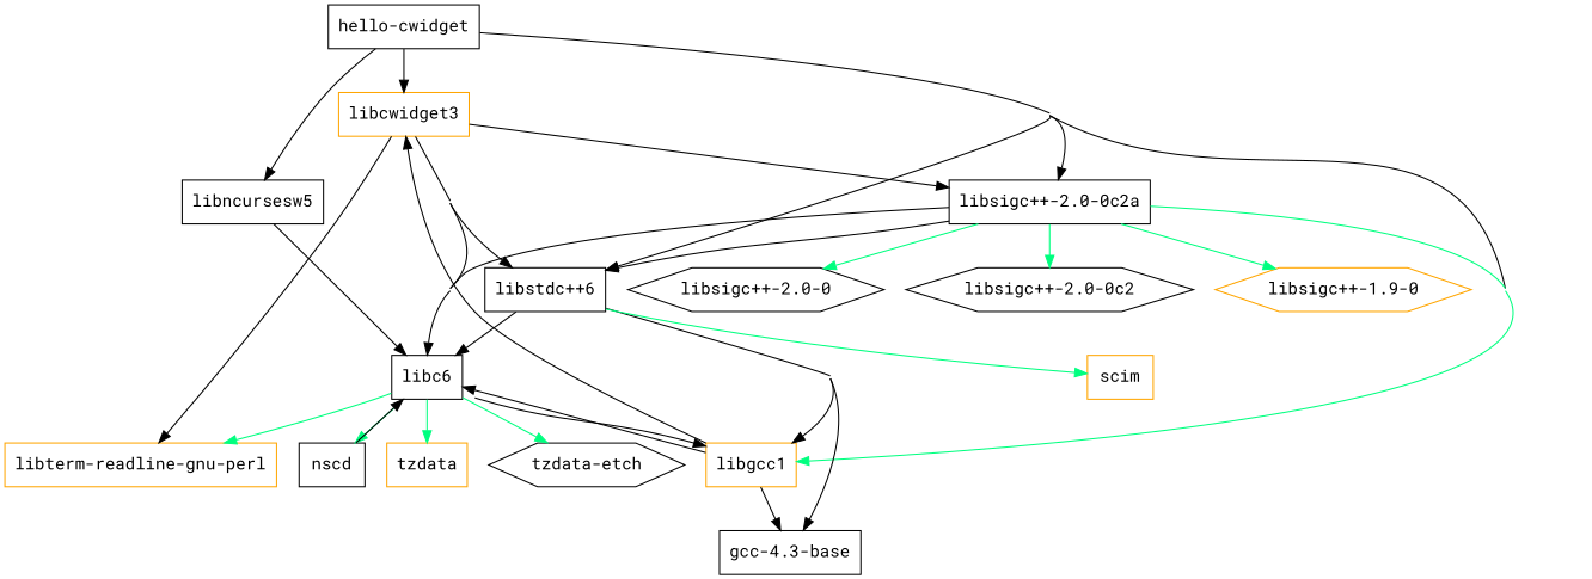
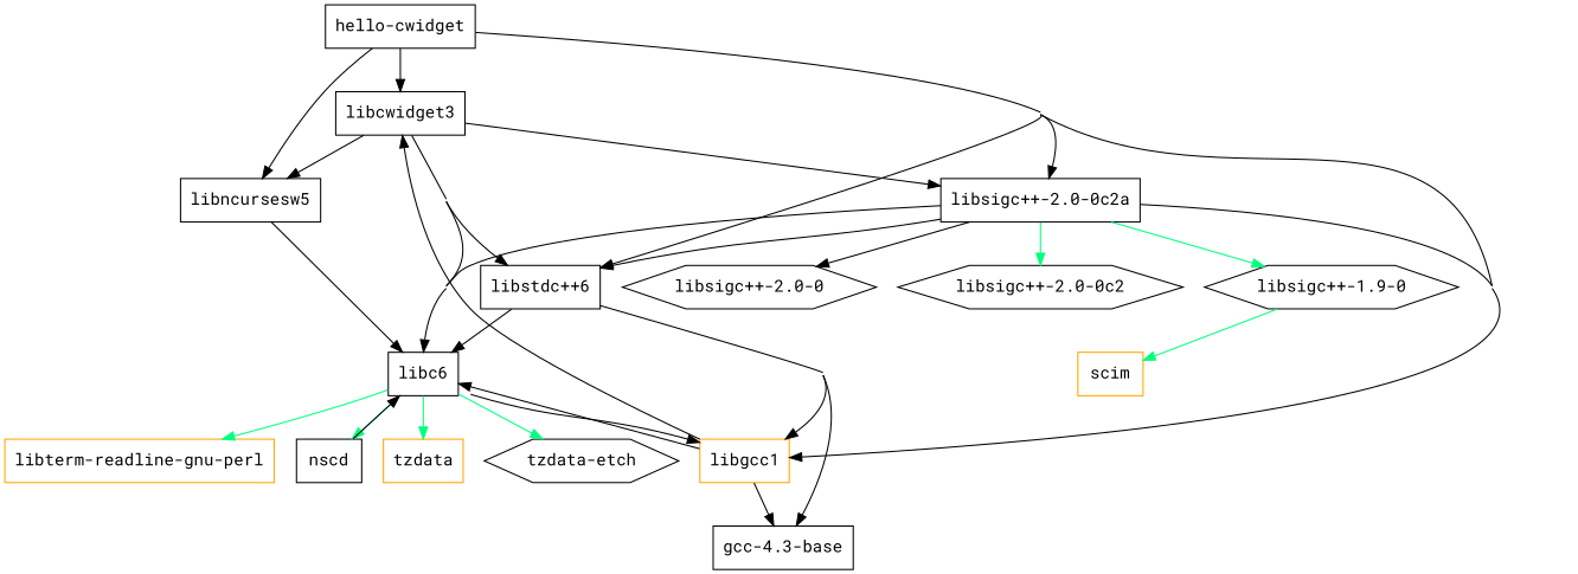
  digraph {
    concentrate=true
    fontname="Roboto Mono"
    node [fontname="Roboto Mono" shape=box]
    edge [fontname="Roboto Mono"]
    "hello-cwidget"
-   libcwidget3 [color=orange]
+   libcwidget3
    libgcc1 [color=orange]
    libncursesw5
    "libsigc++-2.0-0c2a"
    "libstdc++6"
    libc6
    "libterm-readline-gnu-perl" [color=orange]
    tzdata [color=orange]
    "tzdata-etch" [shape=hexagon]
    nscd
    "gcc-4.3-base"
-   "libsigc++-1.9-0" [shape=hexagon color=orange]
+   "libsigc++-1.9-0" [shape=hexagon]
    "libsigc++-2.0-0" [shape=hexagon]
    "libsigc++-2.0-0c2" [shape=hexagon]
    scim [color=orange]
    "hello-cwidget" -> libcwidget3
    "hello-cwidget" -> libgcc1
    "hello-cwidget" -> libncursesw5
    "hello-cwidget" -> "libsigc++-2.0-0c2a"
    "hello-cwidget" -> "libstdc++6"
-   libcwidget3 -> "libterm-readline-gnu-perl"
+   libcwidget3 -> libncursesw5
    libcwidget3 -> "libsigc++-2.0-0c2a"
    libcwidget3 -> "libstdc++6"
    libcwidget3 -> libc6
    libgcc1 -> libcwidget3
    libgcc1 -> libc6
    libgcc1 -> "gcc-4.3-base"
    libncursesw5 -> libc6
-   "libsigc++-2.0-0c2a" -> libgcc1 [color=springgreen]
+   "libsigc++-2.0-0c2a" -> libgcc1
    "libsigc++-2.0-0c2a" -> "libstdc++6"
    "libsigc++-2.0-0c2a" -> libc6
    "libsigc++-2.0-0c2a" -> "libsigc++-1.9-0" [color=springgreen]
-   "libsigc++-2.0-0c2a" -> "libsigc++-2.0-0" [color=springgreen]
+   "libsigc++-2.0-0c2a" -> "libsigc++-2.0-0" [color=black]
    "libsigc++-2.0-0c2a" -> "libsigc++-2.0-0c2" [color=springgreen]
    "libstdc++6" -> libgcc1
    "libstdc++6" -> libc6
    "libstdc++6" -> "gcc-4.3-base"
-   "libstdc++6" -> scim [color=springgreen]
+   "libsigc++-1.9-0" -> scim [color=springgreen]
    libc6 -> libgcc1
    libc6 -> "libterm-readline-gnu-perl" [color=springgreen]
    libc6 -> tzdata [color=springgreen]
    libc6 -> "tzdata-etch" [color=springgreen]
    libc6 -> nscd [color=springgreen]
    nscd -> libc6
  }
